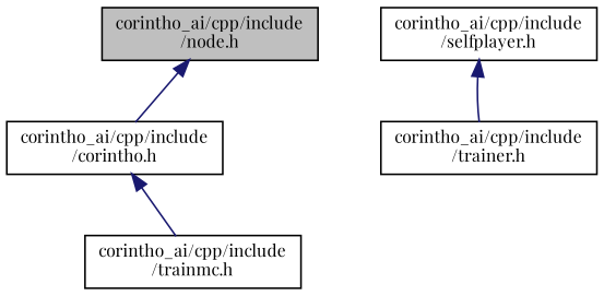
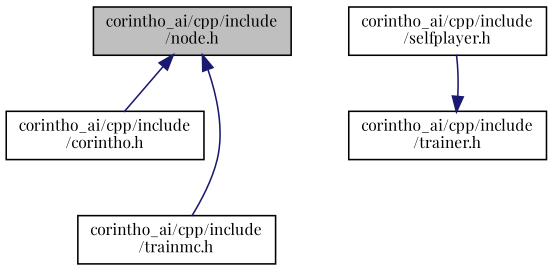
  digraph {
    fontname="Playfair Display"
    node [color=black fillcolor=white fontname="Playfair Display" fontsize=10 shape=record style=filled]
    edge [color=midnightblue dir=back fontname="Playfair Display" fontsize=10 labelfontname=Helvetica labelfontsize=10 style=solid]
    n1 [fillcolor=grey75 fontcolor=black height=0.2 label="corintho_ai/cpp/include\l/node.h" width=0.4]
    n2 [height=0.2 label="corintho_ai/cpp/include\l/corintho.h" width=0.4]
    n3 [height=0.2 label="corintho_ai/cpp/include\l/trainmc.h" width=0.4]
    n4 [height=0.2 label="corintho_ai/cpp/include\l/selfplayer.h" width=0.4]
    n5 [height=0.2 label="corintho_ai/cpp/include\l/trainer.h" width=0.4]
    n1 -> n2
-   n2 -> n3
-   n4 -> n5
+   n1 -> n3
+   n5 -> n4
  }
